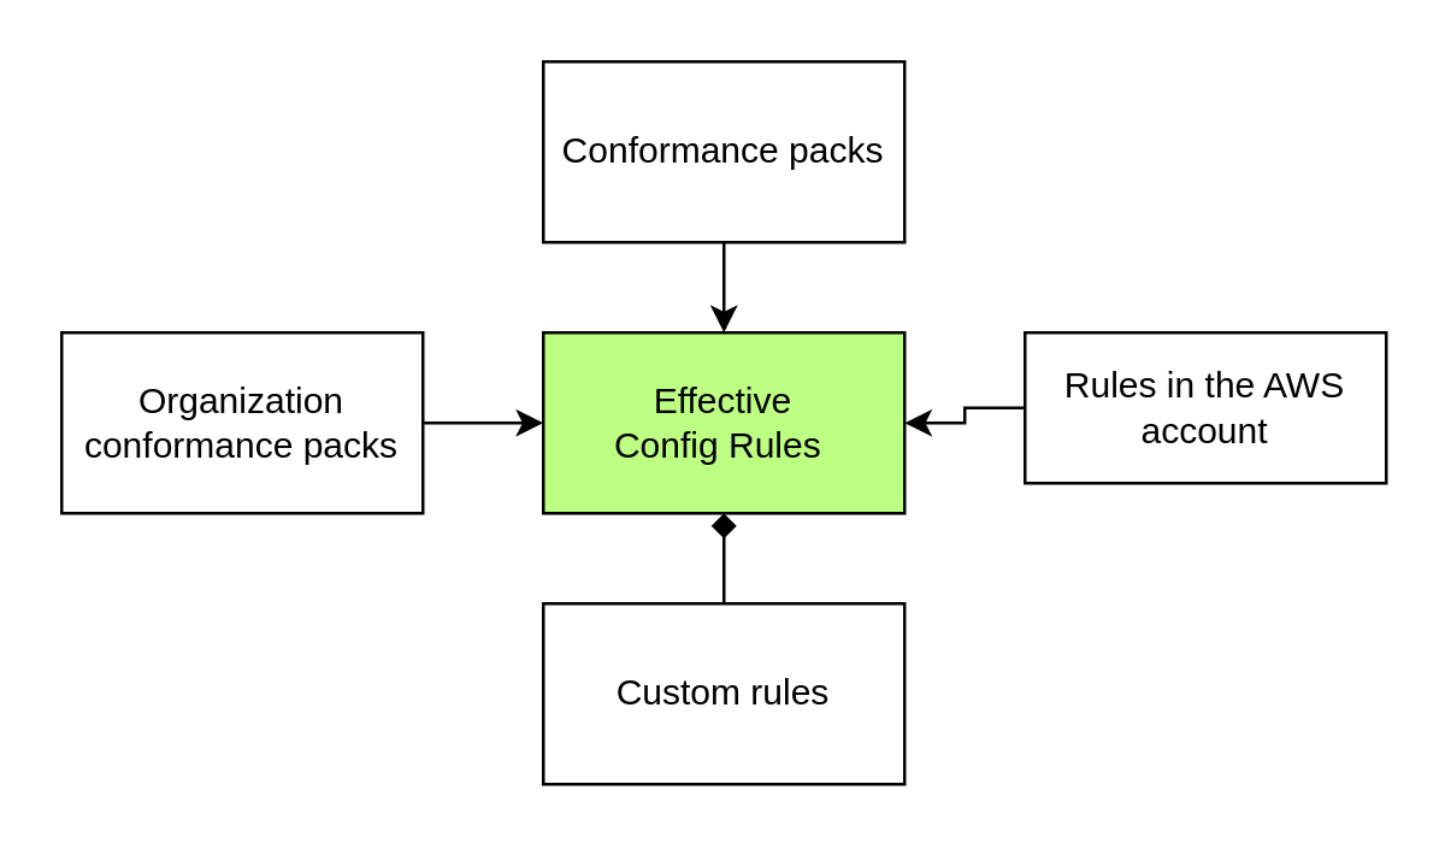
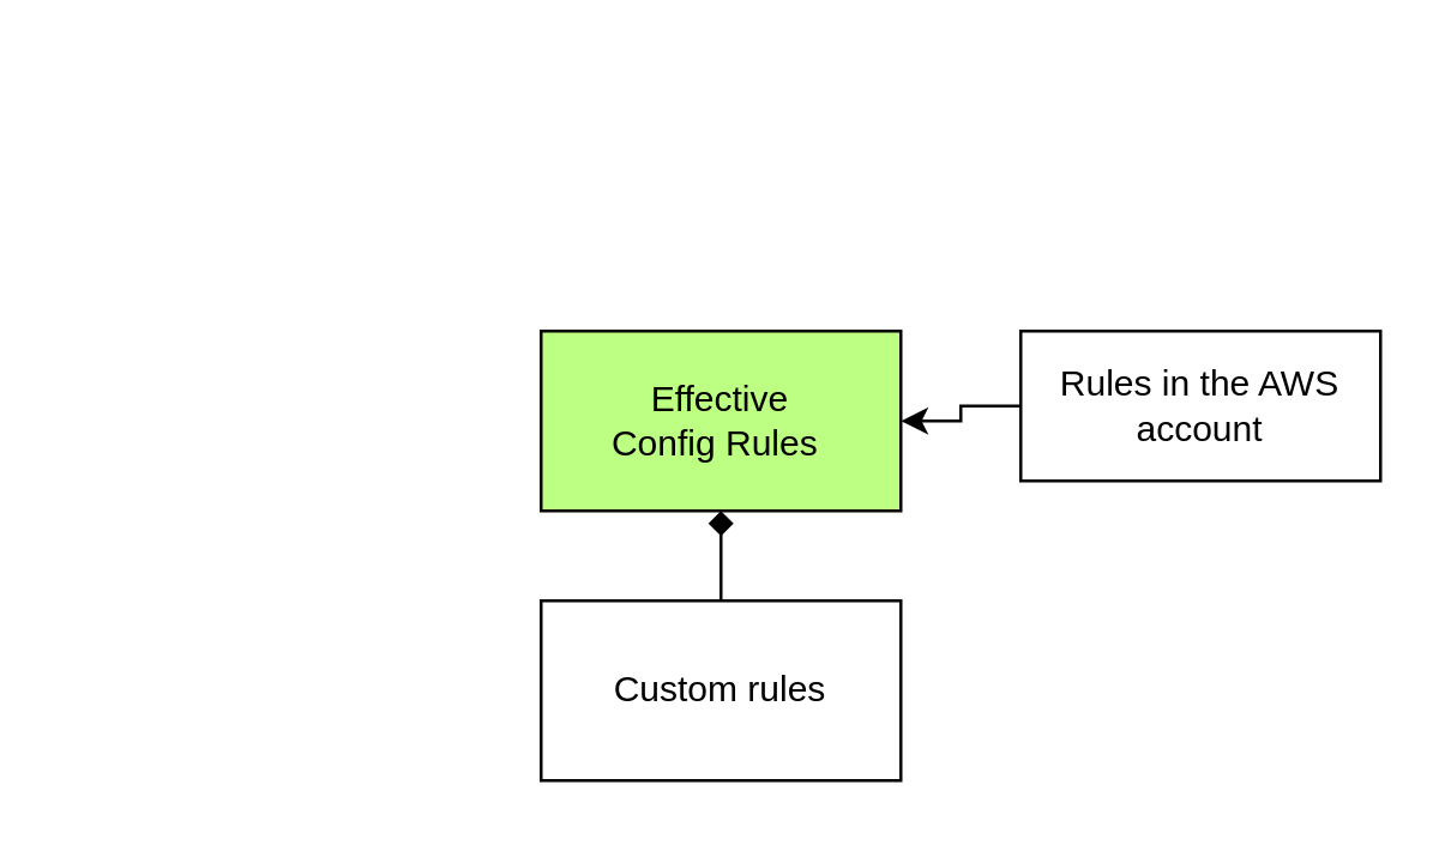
  <mxCell id="0" />
  <mxCell id="1" parent="0" />
  <mxCell id="2" value="Effective&lt;br&gt;Config Rules&amp;nbsp;" style="rounded=0;whiteSpace=wrap;html=1;fillColor=#BCFF82;" vertex="1" parent="1"><mxGeometry x="180" y="110" width="120" height="60" as="geometry" /></mxCell>
- <mxCell id="3" value="" style="edgeStyle=orthogonalEdgeStyle;rounded=0;orthogonalLoop=1;jettySize=auto;html=1;" edge="1" parent="1" source="4" target="2"><mxGeometry relative="1" as="geometry" /></mxCell>
- <mxCell id="4" value="Organization&lt;br&gt;conformance packs" style="rounded=0;whiteSpace=wrap;html=1;" vertex="1" parent="1"><mxGeometry x="20" y="110" width="120" height="60" as="geometry" /></mxCell>
- <mxCell id="5" value="" style="edgeStyle=orthogonalEdgeStyle;rounded=0;orthogonalLoop=1;jettySize=auto;html=1;" edge="1" parent="1" source="6" target="2"><mxGeometry relative="1" as="geometry" /></mxCell>
- <mxCell id="6" value="Conformance packs" style="rounded=0;whiteSpace=wrap;html=1;" vertex="1" parent="1"><mxGeometry x="180" y="20" width="120" height="60" as="geometry" /></mxCell>
  <mxCell id="7" value="" style="edgeStyle=orthogonalEdgeStyle;rounded=0;orthogonalLoop=1;jettySize=auto;html=1;" edge="1" parent="1" source="8" target="2"><mxGeometry relative="1" as="geometry" /></mxCell>
  <mxCell id="8" value="Rules in the AWS&lt;br&gt;account" style="rounded=0;whiteSpace=wrap;html=1;" vertex="1" parent="1"><mxGeometry x="340" y="110" width="120" height="50" as="geometry" /></mxCell>
  <mxCell id="9" value="" style="edgeStyle=orthogonalEdgeStyle;rounded=0;orthogonalLoop=1;jettySize=auto;html=1;endArrow=diamond;" edge="1" parent="1" source="10" target="2"><mxGeometry relative="1" as="geometry" /></mxCell>
  <mxCell id="10" value="Custom rules" style="rounded=0;whiteSpace=wrap;html=1;" vertex="1" parent="1"><mxGeometry x="180" y="200" width="120" height="60" as="geometry" /></mxCell>
